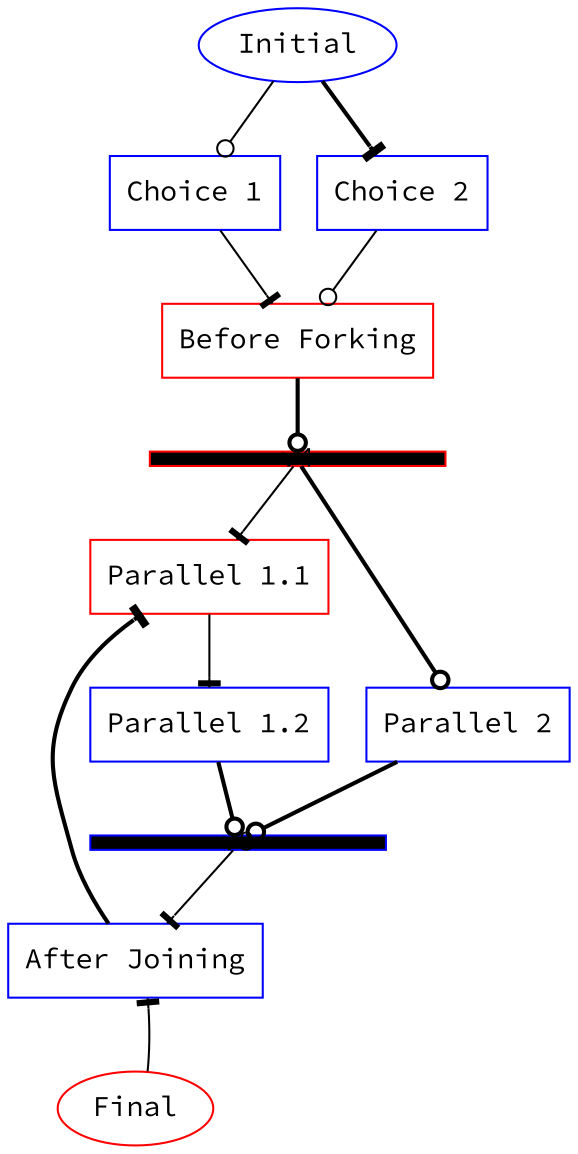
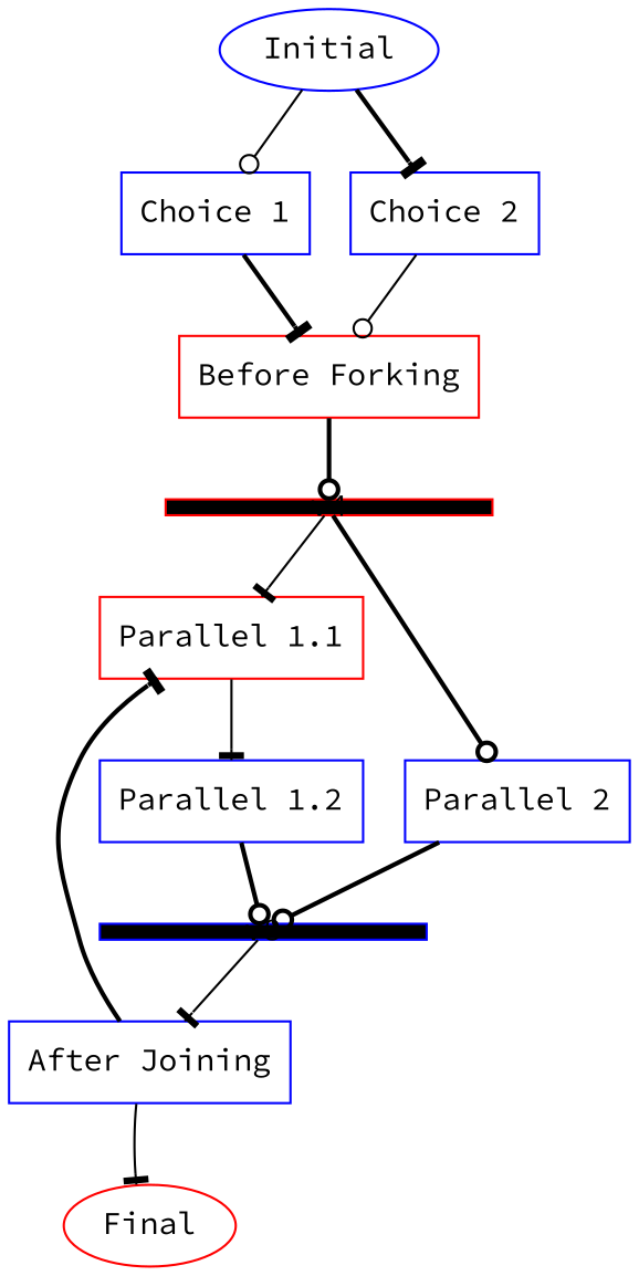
  digraph {
    fontname="Source Code Pro"
    node [color=blue fontname="Source Code Pro" shape=box]
    edge [arrowhead=tee fontname="Source Code Pro" style=bold]
    n1 [label=Initial shape=oval]
    n2 [label="Choice 1"]
    n3 [label="Choice 2"]
    n4 [color=red label="Before Forking"]
    v4 [color=red fillcolor=black fixedsize=true height=0.1 style=filled width=2]
    n6 [color=red label="Parallel 1.1"]
    n7 [label="Parallel 2"]
    n8 [label="Parallel 1.2"]
    v8 [fillcolor=black fixedsize=true height=0.1 style=filled width=2]
    n10 [label="After Joining"]
    n11 [color=red label=Final shape=oval]
    n1 -> n2 [arrowhead=odot style=solid]
    n1 -> n3
-   n2 -> n4 [style=solid]
+   n2 -> n4
    n3 -> n4 [arrowhead=odot style=solid]
    n4 -> v4 [arrowhead=odot]
    v4 -> n6 [style=solid]
    v4 -> n7 [arrowhead=odot]
    n6 -> n8 [style=solid]
    n7 -> v8 [arrowhead=odot]
    n8 -> v8 [arrowhead=odot]
    v8 -> n10 [style=solid]
    n10 -> n6
-   n11 -> n10 [style=solid]
+   n10 -> n11 [style=solid]
  }
